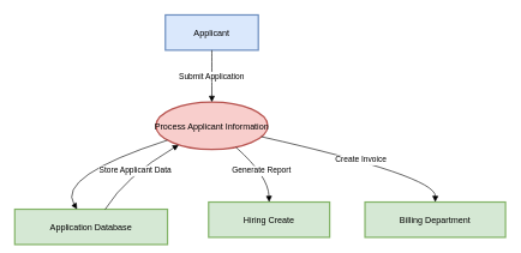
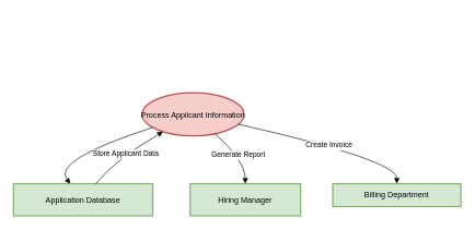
  <mxCell id="0" />
  <mxCell id="1" parent="0" />
- <mxCell id="2" value="Applicant" style="whiteSpace=wrap;strokeWidth=2;fillColor=#dae8fc;strokeColor=#6c8ebf;" vertex="1" parent="1"><mxGeometry x="229" y="20" width="129" height="49" as="geometry" /></mxCell>
  <mxCell id="3" value="Process Applicant Information" style="ellipse;arcSize=40;strokeWidth=2;fillColor=#f8cecc;strokeColor=#b85450;" vertex="1" parent="1"><mxGeometry x="216" y="141" width="155" height="66" as="geometry" /></mxCell>
- <mxCell id="4" value="Application Database" style="whiteSpace=wrap;strokeWidth=2;fillColor=#d5e8d4;strokeColor=#82b366;" vertex="1" parent="1"><mxGeometry x="20" y="290" width="212" height="49" as="geometry" /></mxCell>
- <mxCell id="5" value="Hiring Create" style="whiteSpace=wrap;strokeWidth=2;fillColor=#d5e8d4;strokeColor=#82b366;" vertex="1" parent="1"><mxGeometry x="289" y="280" width="168" height="49" as="geometry" /></mxCell>
- <mxCell id="6" value="Billing Department" style="whiteSpace=wrap;strokeWidth=2;fillColor=#d5e8d4;strokeColor=#82b366;" vertex="1" parent="1"><mxGeometry x="506" y="280" width="195" height="49" as="geometry" /></mxCell>
- <mxCell id="7" value="Submit Application" style="curved=1;startArrow=none;endArrow=block;exitX=0.5;exitY=0.99;entryX=0.5;entryY=0.01;rounded=0;" edge="1" parent="1" source="2" target="3"><mxGeometry relative="1" as="geometry"><Array as="points" /></mxGeometry></mxCell>
+ <mxCell id="4" value="Application Database" style="whiteSpace=wrap;strokeWidth=2;fillColor=#d5e8d4;strokeColor=#82b366;" vertex="1" parent="1"><mxGeometry x="20" y="280" width="212" height="49" as="geometry" /></mxCell>
+ <mxCell id="5" value="Hiring Manager" style="whiteSpace=wrap;strokeWidth=2;fillColor=#d5e8d4;strokeColor=#82b366;" vertex="1" parent="1"><mxGeometry x="289" y="280" width="168" height="49" as="geometry" /></mxCell>
+ <mxCell id="6" value="Billing Department" style="whiteSpace=wrap;strokeWidth=2;fillColor=#d5e8d4;strokeColor=#82b366;" vertex="1" parent="1"><mxGeometry x="506" y="280" width="195" height="35" as="geometry" /></mxCell>
  <mxCell id="8" value="" style="curved=1;startArrow=none;endArrow=block;exitX=0;exitY=0.88;entryX=0.41;entryY=0.01;rounded=0;" edge="1" parent="1" source="3" target="4"><mxGeometry relative="1" as="geometry"><Array as="points"><mxPoint x="78" y="244" /></Array></mxGeometry></mxCell>
  <mxCell id="9" value="Store Applicant Data" style="curved=1;startArrow=none;endArrow=block;exitX=0.59;exitY=0.01;entryX=0.13;entryY=1.01;rounded=0;" edge="1" parent="1" source="4" target="3"><mxGeometry relative="1" as="geometry"><Array as="points"><mxPoint x="174" y="244" /></Array></mxGeometry></mxCell>
  <mxCell id="10" value="Generate Report" style="curved=1;startArrow=none;endArrow=block;exitX=0.74;exitY=1.01;entryX=0.5;entryY=0.01;rounded=0;" edge="1" parent="1" source="3" target="5"><mxGeometry relative="1" as="geometry"><Array as="points"><mxPoint x="372" y="244" /></Array></mxGeometry></mxCell>
  <mxCell id="11" value="Create Invoice" style="curved=1;startArrow=none;endArrow=block;exitX=1;exitY=0.77;entryX=0.5;entryY=0.01;rounded=0;" edge="1" parent="1" source="3" target="6"><mxGeometry relative="1" as="geometry"><Array as="points"><mxPoint x="604" y="244" /></Array></mxGeometry></mxCell>
